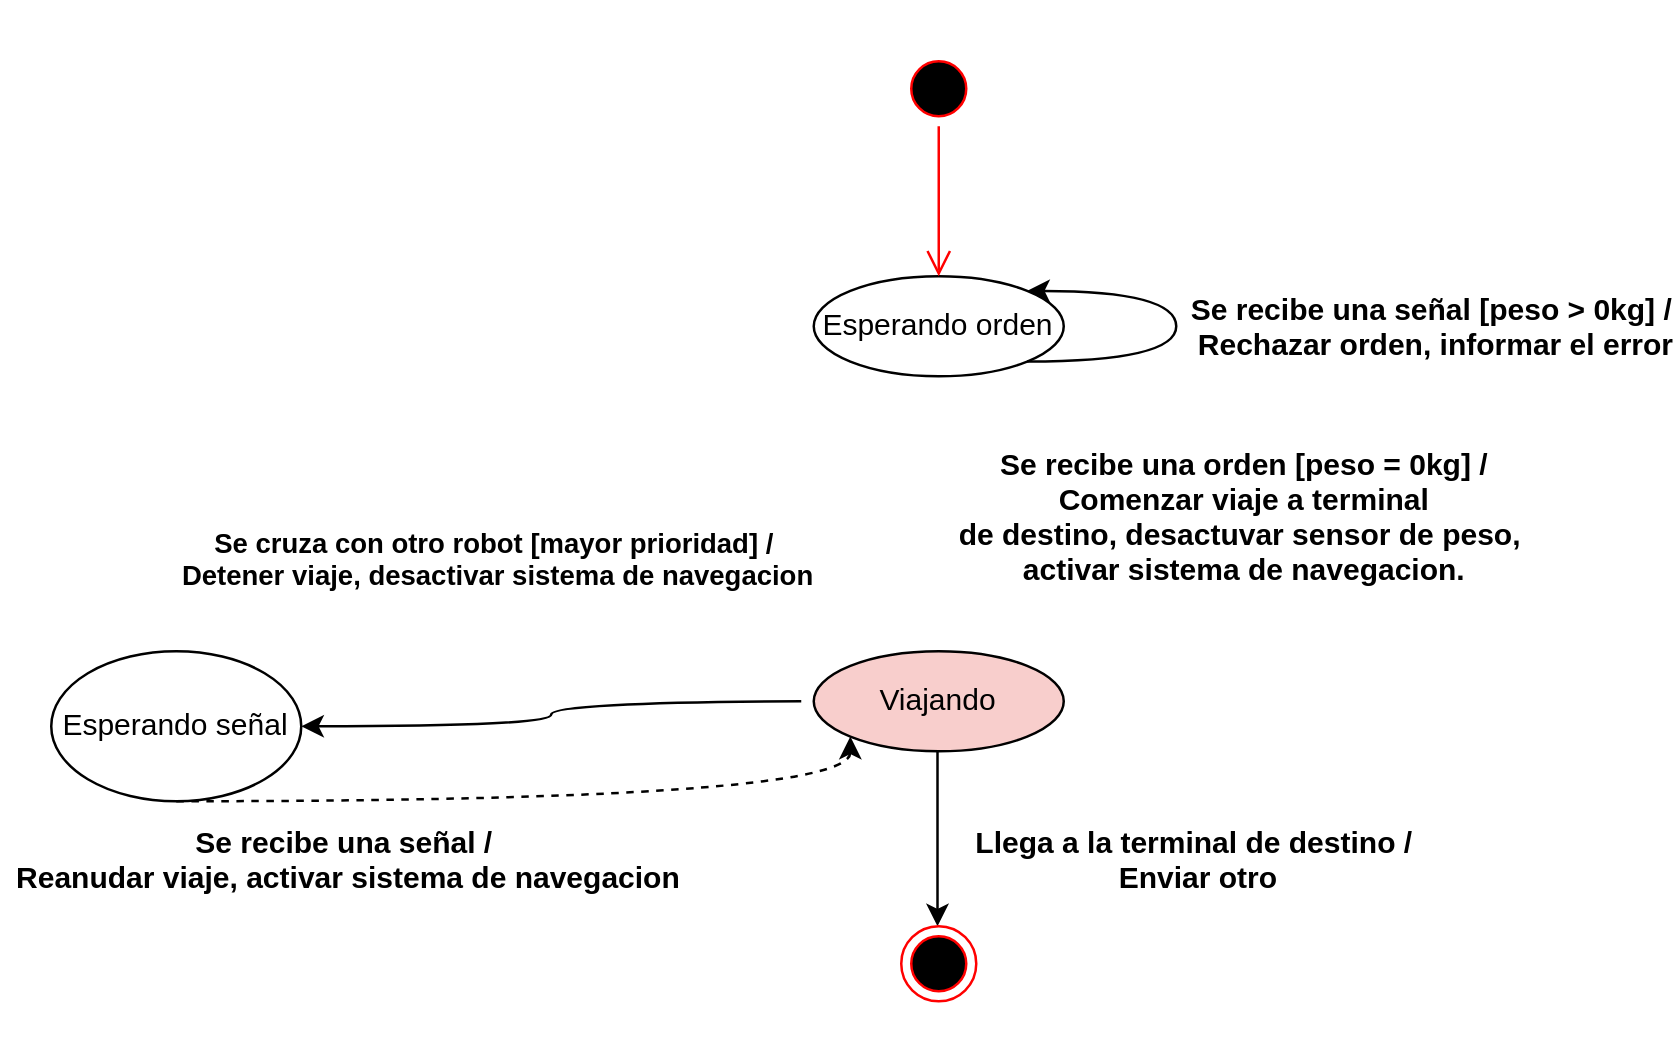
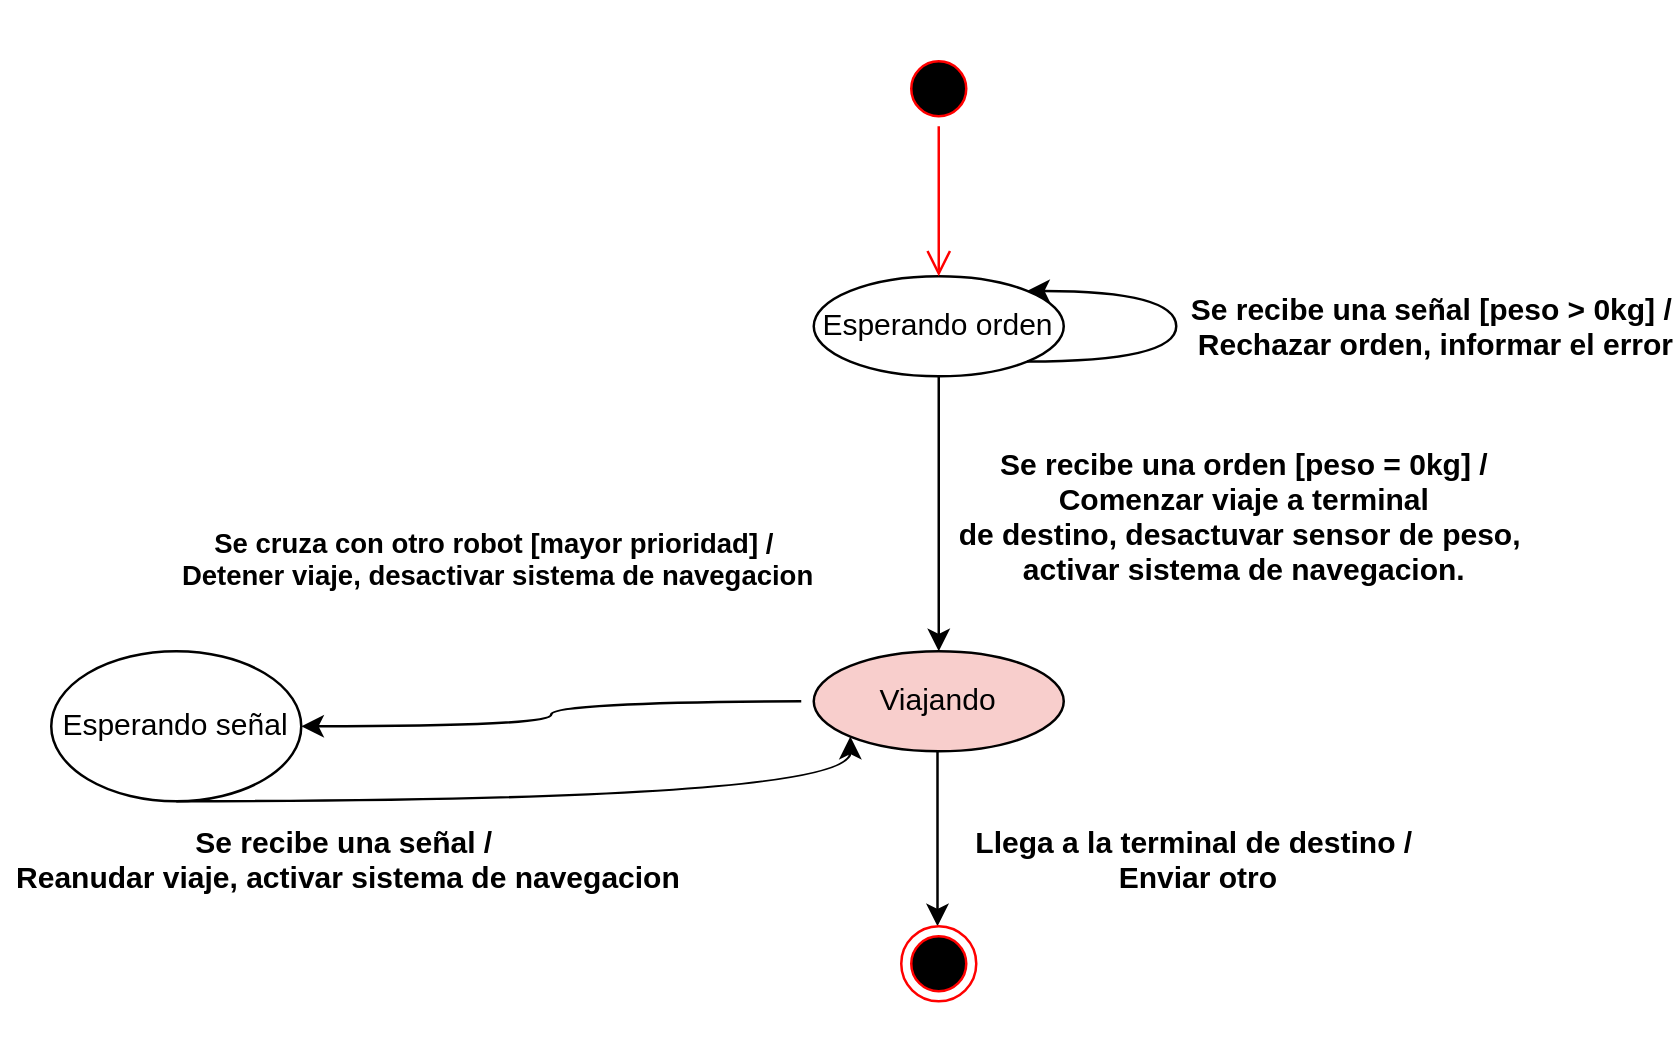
  <mxCell id="0" />
  <mxCell id="1" parent="0" />
+ <mxCell id="2" style="edgeStyle=orthogonalEdgeStyle;curved=1;orthogonalLoop=1;jettySize=auto;html=1;exitX=0.5;exitY=1;exitDx=0;exitDy=0;entryX=0.5;entryY=0;entryDx=0;entryDy=0;" edge="1" parent="1" source="3" target="9"><mxGeometry relative="1" as="geometry" /></mxCell>
  <mxCell id="3" value="&lt;font style=&quot;vertical-align: inherit&quot;&gt;&lt;font style=&quot;vertical-align: inherit&quot;&gt;&lt;font style=&quot;vertical-align: inherit&quot;&gt;&lt;font style=&quot;vertical-align: inherit&quot;&gt;Esperando orden&lt;/font&gt;&lt;/font&gt;&lt;/font&gt;&lt;/font&gt;" style="ellipse;whiteSpace=wrap;html=1;align=center;" vertex="1" parent="1"><mxGeometry x="325" y="110" width="100" height="40" as="geometry" /></mxCell>
  <mxCell id="4" value="" style="ellipse;html=1;shape=startState;fillColor=#000000;strokeColor=#ff0000;" vertex="1" parent="1"><mxGeometry x="360" y="20" width="30" height="30" as="geometry" /></mxCell>
  <mxCell id="5" value="" style="edgeStyle=orthogonalEdgeStyle;html=1;verticalAlign=bottom;endArrow=open;endSize=8;strokeColor=#ff0000;rounded=0;" edge="1" source="4" parent="1"><mxGeometry relative="1" as="geometry"><mxPoint x="375" y="110" as="targetPoint" /></mxGeometry></mxCell>
  <mxCell id="6" style="edgeStyle=orthogonalEdgeStyle;orthogonalLoop=1;jettySize=auto;html=1;exitX=1;exitY=1;exitDx=0;exitDy=0;entryX=1;entryY=0;entryDx=0;entryDy=0;curved=1;" edge="1" parent="1" source="3" target="3"><mxGeometry relative="1" as="geometry"><Array as="points"><mxPoint x="470" y="144" /><mxPoint x="470" y="116" /></Array></mxGeometry></mxCell>
  <mxCell id="7" style="edgeStyle=orthogonalEdgeStyle;curved=1;orthogonalLoop=1;jettySize=auto;html=1;entryX=1;entryY=0.5;entryDx=0;entryDy=0;" edge="1" parent="1" target="13"><mxGeometry relative="1" as="geometry"><mxPoint x="320" y="280" as="sourcePoint" /></mxGeometry></mxCell>
  <mxCell id="8" style="edgeStyle=orthogonalEdgeStyle;curved=1;orthogonalLoop=1;jettySize=auto;html=1;exitX=0.5;exitY=1;exitDx=0;exitDy=0;entryX=0.5;entryY=0;entryDx=0;entryDy=0;fontSize=10;" edge="1" parent="1"><mxGeometry relative="1" as="geometry"><mxPoint x="374.5" y="300" as="sourcePoint" /><mxPoint x="374.5" y="370" as="targetPoint" /></mxGeometry></mxCell>
  <mxCell id="9" value="&lt;font style=&quot;vertical-align: inherit&quot;&gt;&lt;font style=&quot;vertical-align: inherit&quot;&gt;&lt;font style=&quot;vertical-align: inherit&quot;&gt;&lt;font style=&quot;vertical-align: inherit&quot;&gt;Viajando&lt;/font&gt;&lt;/font&gt;&lt;/font&gt;&lt;/font&gt;" style="ellipse;whiteSpace=wrap;html=1;align=center;fillColor=#f8cecc;" vertex="1" parent="1"><mxGeometry x="325" y="260" width="100" height="40" as="geometry" /></mxCell>
  <mxCell id="10" value="Se recibe una orden [peso = 0kg] / &#10;Comenzar viaje a terminal &#10;de destino, desactuvar sensor de peso, &#10;activar sistema de navegacion.&#10;" style="text;align=center;fontStyle=1;verticalAlign=middle;spacingLeft=3;spacingRight=3;strokeColor=none;rotatable=0;points=[[0,0.5],[1,0.5]];portConstraint=eastwest;" vertex="1" parent="1"><mxGeometry x="460" y="200" width="75" height="26" as="geometry" /></mxCell>
  <mxCell id="11" value="Se recibe una señal [peso &gt; 0kg] / &#10; Rechazar orden, informar el error" style="text;align=center;fontStyle=1;verticalAlign=middle;spacingLeft=3;spacingRight=3;strokeColor=none;rotatable=0;points=[[0,0.5],[1,0.5]];portConstraint=eastwest;" vertex="1" parent="1"><mxGeometry x="535" y="117" width="75" height="26" as="geometry" /></mxCell>
- <mxCell id="12" style="edgeStyle=orthogonalEdgeStyle;curved=1;orthogonalLoop=1;jettySize=auto;html=1;exitX=0.5;exitY=1;exitDx=0;exitDy=0;entryX=0;entryY=1;entryDx=0;entryDy=0;fontSize=10;dashed=1;" edge="1" parent="1" source="13" target="9"><mxGeometry relative="1" as="geometry"><mxPoint x="249.645" y="294.142" as="targetPoint" /><Array as="points"><mxPoint x="70" y="320" /><mxPoint x="340" y="320" /></Array></mxGeometry></mxCell>
+ <mxCell id="12" style="edgeStyle=orthogonalEdgeStyle;curved=1;orthogonalLoop=1;jettySize=auto;html=1;exitX=0.5;exitY=1;exitDx=0;exitDy=0;entryX=0;entryY=1;entryDx=0;entryDy=0;fontSize=10;" edge="1" parent="1" source="13" target="9"><mxGeometry relative="1" as="geometry"><mxPoint x="249.645" y="294.142" as="targetPoint" /><Array as="points"><mxPoint x="70" y="320" /><mxPoint x="340" y="320" /></Array></mxGeometry></mxCell>
  <mxCell id="13" value="&lt;font style=&quot;vertical-align: inherit&quot;&gt;&lt;font style=&quot;vertical-align: inherit&quot;&gt;&lt;font style=&quot;vertical-align: inherit&quot;&gt;&lt;font style=&quot;vertical-align: inherit&quot;&gt;Esperando señal&lt;/font&gt;&lt;/font&gt;&lt;/font&gt;&lt;/font&gt;" style="ellipse;whiteSpace=wrap;html=1;align=center;" vertex="1" parent="1"><mxGeometry x="20" y="260" width="100" height="60" as="geometry" /></mxCell>
  <mxCell id="14" value="Se cruza con otro robot [mayor prioridad] / &#10; Detener viaje, desactivar sistema de navegacion" style="text;align=center;fontStyle=1;verticalAlign=middle;spacingLeft=3;spacingRight=3;strokeColor=none;rotatable=0;points=[[0,0.5],[1,0.5]];portConstraint=eastwest;fontSize=11;" vertex="1" parent="1"><mxGeometry x="160" y="210" width="75" height="26" as="geometry" /></mxCell>
  <mxCell id="15" value="" style="ellipse;html=1;shape=endState;fillColor=#000000;strokeColor=#ff0000;fontSize=10;" vertex="1" parent="1"><mxGeometry x="360" y="370" width="30" height="30" as="geometry" /></mxCell>
  <mxCell id="16" value="Se recibe una señal / &#10; Reanudar viaje, activar sistema de navegacion" style="text;align=center;fontStyle=1;verticalAlign=middle;spacingLeft=3;spacingRight=3;strokeColor=none;rotatable=0;points=[[0,0.5],[1,0.5]];portConstraint=eastwest;" vertex="1" parent="1"><mxGeometry x="100" y="330" width="75" height="26" as="geometry" /></mxCell>
  <mxCell id="17" value="Llega a la terminal de destino / &#10; Enviar otro" style="text;align=center;fontStyle=1;verticalAlign=middle;spacingLeft=3;spacingRight=3;strokeColor=none;rotatable=0;points=[[0,0.5],[1,0.5]];portConstraint=eastwest;" vertex="1" parent="1"><mxGeometry x="440" y="330" width="75" height="26" as="geometry" /></mxCell>
